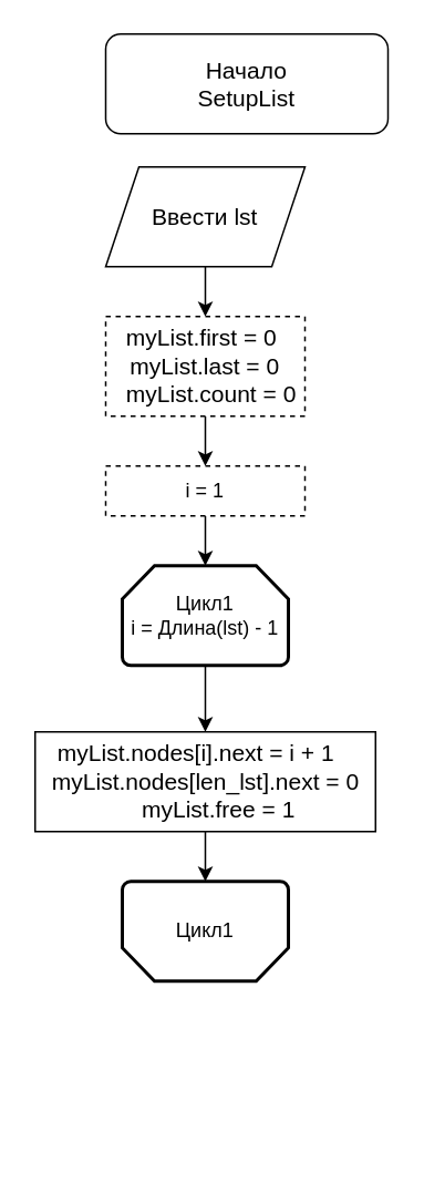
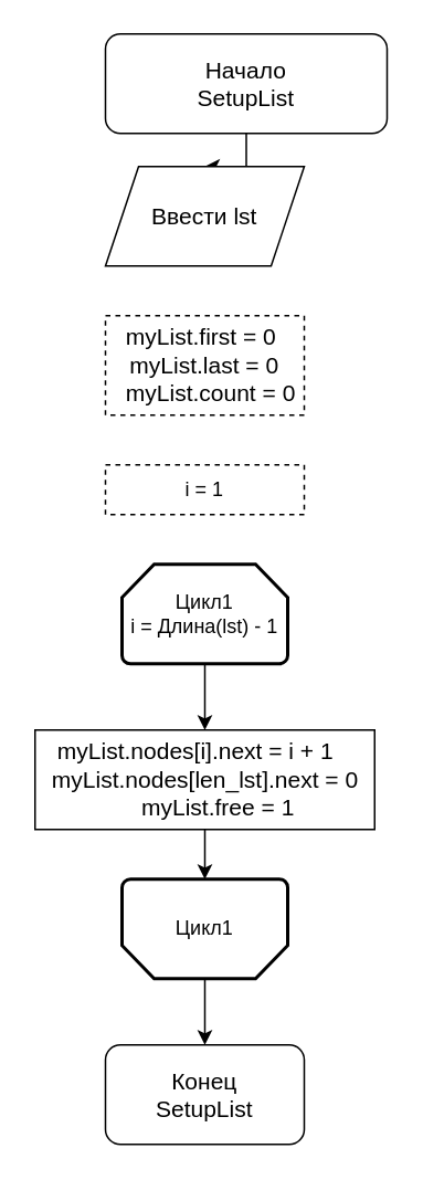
  <mxCell id="0" />
  <mxCell id="1" parent="0" />
+ <mxCell id="2" style="edgeStyle=orthogonalEdgeStyle;rounded=0;orthogonalLoop=1;jettySize=auto;html=1;fontSize=14;fontFamily=Helvetica;" edge="1" parent="1" source="3" target="5"><mxGeometry relative="1" as="geometry"><mxPoint x="123" y="120" as="targetPoint" /></mxGeometry></mxCell>
  <mxCell id="3" value="Начало&lt;div&gt;SetupList&lt;/div&gt;" style="rounded=1;whiteSpace=wrap;html=1;fontSize=14;fontFamily=Helvetica;" vertex="1" parent="1"><mxGeometry x="63" y="20" width="170" height="60" as="geometry" /></mxCell>
- <mxCell id="4" style="edgeStyle=orthogonalEdgeStyle;rounded=0;orthogonalLoop=1;jettySize=auto;html=1;fontSize=14;fontFamily=Helvetica;" edge="1" parent="1" source="5" target="7"><mxGeometry relative="1" as="geometry"><mxPoint x="123" y="200" as="targetPoint" /></mxGeometry></mxCell>
  <mxCell id="5" value="Ввести lst" style="shape=parallelogram;perimeter=parallelogramPerimeter;whiteSpace=wrap;html=1;fixedSize=1;fontSize=14;fontFamily=Helvetica;" vertex="1" parent="1"><mxGeometry x="63" y="100" width="120" height="60" as="geometry" /></mxCell>
- <mxCell id="6" style="edgeStyle=orthogonalEdgeStyle;rounded=0;orthogonalLoop=1;jettySize=auto;html=1;entryX=0.5;entryY=0;entryDx=0;entryDy=0;" edge="1" parent="1" source="7" target="12"><mxGeometry relative="1" as="geometry" /></mxCell>
  <mxCell id="7" value="&lt;div&gt;myList.first = 0&amp;nbsp; &amp;nbsp;&amp;nbsp;&lt;span style=&quot;background-color: transparent; color: light-dark(rgb(0, 0, 0), rgb(255, 255, 255));&quot;&gt;myList.last = 0&amp;nbsp;&amp;nbsp;&lt;/span&gt;&lt;/div&gt;&lt;div&gt;&amp;nbsp; myList.count = 0&lt;/div&gt;" style="rounded=0;whiteSpace=wrap;html=1;fontSize=14;fontFamily=Helvetica;dashed=1;" vertex="1" parent="1"><mxGeometry x="63" y="190" width="120" height="60" as="geometry" /></mxCell>
+ <mxCell id="8" value="Конец&lt;div&gt;SetupList&lt;/div&gt;" style="rounded=1;whiteSpace=wrap;html=1;fontSize=14;" vertex="1" parent="1"><mxGeometry x="63" y="630" width="120" height="60" as="geometry" /></mxCell>
  <mxCell id="9" style="edgeStyle=orthogonalEdgeStyle;rounded=0;orthogonalLoop=1;jettySize=auto;html=1;entryX=0.5;entryY=0;entryDx=0;entryDy=0;" edge="1" parent="1" source="10" target="13"><mxGeometry relative="1" as="geometry" /></mxCell>
  <mxCell id="10" value="Цикл1&lt;div&gt;i = Длина(lst) - 1&lt;/div&gt;" style="strokeWidth=2;html=1;shape=mxgraph.flowchart.loop_limit;whiteSpace=wrap;" vertex="1" parent="1"><mxGeometry x="73" y="340" width="100" height="60" as="geometry" /></mxCell>
- <mxCell id="11" style="edgeStyle=orthogonalEdgeStyle;rounded=0;orthogonalLoop=1;jettySize=auto;html=1;" edge="1" parent="1" source="12" target="10"><mxGeometry relative="1" as="geometry" /></mxCell>
  <mxCell id="12" value="i = 1" style="rounded=0;whiteSpace=wrap;html=1;dashed=1;" vertex="1" parent="1"><mxGeometry x="63" y="280" width="120" height="30" as="geometry" /></mxCell>
  <mxCell id="13" value="&lt;div&gt;&lt;font style=&quot;font-size: 14px;&quot;&gt;myList.nodes[i].next = i + 1&lt;span style=&quot;background-color: transparent; color: light-dark(rgb(0, 0, 0), rgb(255, 255, 255));&quot;&gt;&amp;nbsp; &amp;nbsp; myList.nodes[len_lst].next = 0&lt;/span&gt;&lt;/font&gt;&lt;/div&gt;&lt;div&gt;&lt;font style=&quot;font-size: 14px;&quot;&gt;&amp;nbsp; &amp;nbsp; myList.free = 1&lt;/font&gt;&lt;/div&gt;" style="rounded=0;whiteSpace=wrap;html=1;" vertex="1" parent="1"><mxGeometry x="20.5" y="440" width="205" height="60" as="geometry" /></mxCell>
+ <mxCell id="14" style="edgeStyle=orthogonalEdgeStyle;rounded=0;orthogonalLoop=1;jettySize=auto;html=1;entryX=0.5;entryY=0;entryDx=0;entryDy=0;" edge="1" parent="1" source="15" target="8"><mxGeometry relative="1" as="geometry" /></mxCell>
  <mxCell id="15" value="Цикл1" style="strokeWidth=2;html=1;shape=mxgraph.flowchart.loop_limit;whiteSpace=wrap;direction=west;" vertex="1" parent="1"><mxGeometry x="73" y="530" width="100" height="60" as="geometry" /></mxCell>
  <mxCell id="16" style="edgeStyle=orthogonalEdgeStyle;rounded=0;orthogonalLoop=1;jettySize=auto;html=1;entryX=0.5;entryY=1;entryDx=0;entryDy=0;entryPerimeter=0;" edge="1" parent="1" source="13" target="15"><mxGeometry relative="1" as="geometry" /></mxCell>
